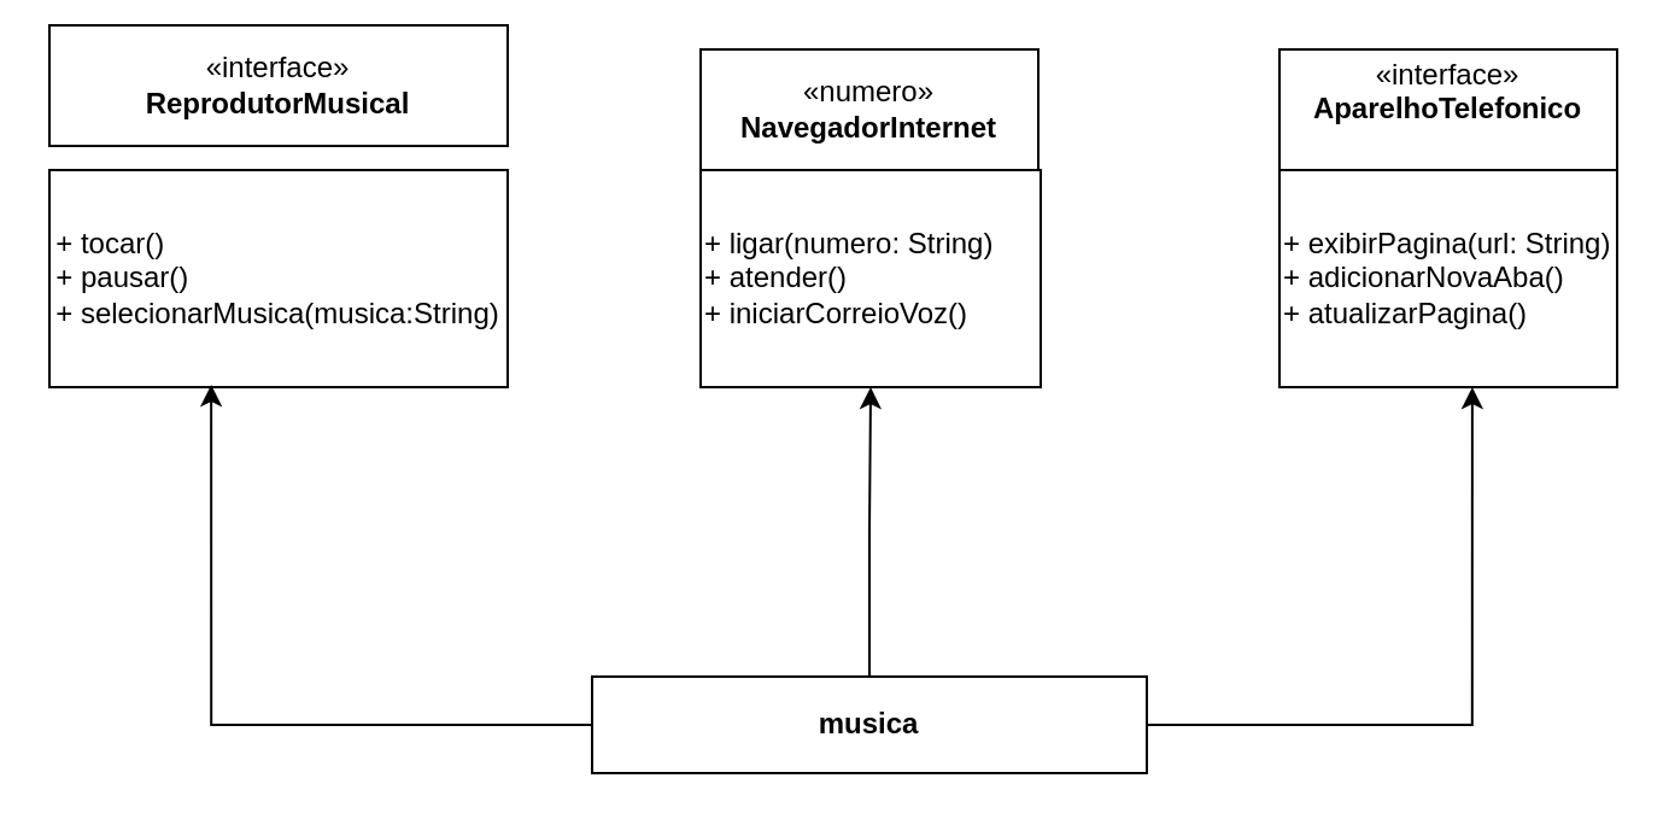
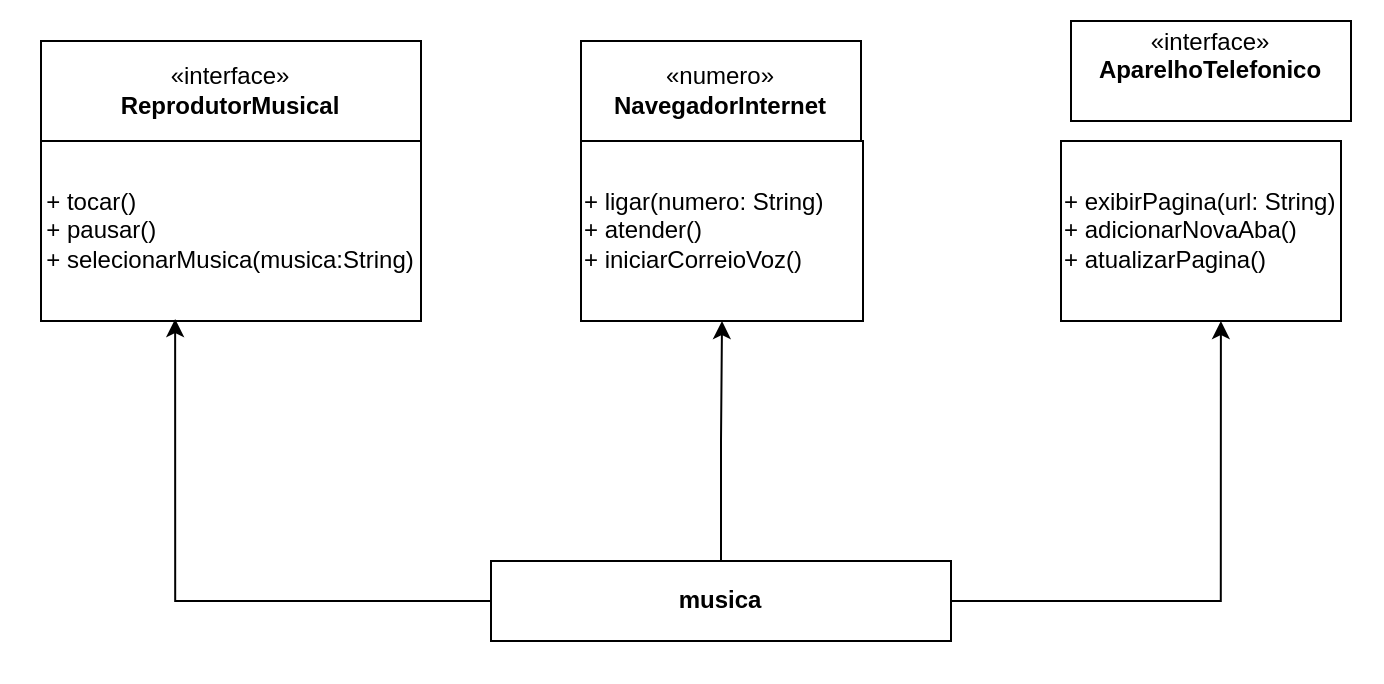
  <mxCell id="0" />
  <mxCell id="1" parent="0" />
- <mxCell id="2" value="«interface»&lt;br&gt;&lt;b&gt;ReprodutorMusical&lt;/b&gt;" style="html=1;whiteSpace=wrap;" vertex="1" parent="1"><mxGeometry x="20" y="10" width="190" height="50" as="geometry" /></mxCell>
+ <mxCell id="2" value="«interface»&lt;br&gt;&lt;b&gt;ReprodutorMusical&lt;/b&gt;" style="html=1;whiteSpace=wrap;" vertex="1" parent="1"><mxGeometry x="20" y="20" width="190" height="50" as="geometry" /></mxCell>
  <mxCell id="3" value="«numero»&lt;br&gt;&lt;b&gt;NavegadorInternet&lt;/b&gt;" style="html=1;whiteSpace=wrap;" vertex="1" parent="1"><mxGeometry x="290" y="20" width="140" height="50" as="geometry" /></mxCell>
- <mxCell id="4" value="«interface»&lt;br&gt;&lt;b&gt;AparelhoTelefonico&lt;br&gt;&lt;br&gt;&lt;/b&gt;" style="html=1;whiteSpace=wrap;" vertex="1" parent="1"><mxGeometry x="530" y="20" width="140" height="50" as="geometry" /></mxCell>
+ <mxCell id="4" value="«interface»&lt;br&gt;&lt;b&gt;AparelhoTelefonico&lt;br&gt;&lt;br&gt;&lt;/b&gt;" style="html=1;whiteSpace=wrap;" vertex="1" parent="1"><mxGeometry x="535" y="10" width="140" height="50" as="geometry" /></mxCell>
  <mxCell id="5" value="&lt;div style=&quot;text-align: left;&quot;&gt;&lt;span data-darkreader-inline-color=&quot;&quot; data-darkreader-inline-bgcolor=&quot;&quot; style=&quot;background-color: initial; color: rgb(0, 0, 0); --darkreader-inline-bgcolor: initial; --darkreader-inline-color: #e8e6e3;&quot;&gt;+ tocar()&lt;/span&gt;&lt;/div&gt;&lt;div style=&quot;text-align: left;&quot;&gt;&lt;span data-darkreader-inline-color=&quot;&quot; data-darkreader-inline-bgcolor=&quot;&quot; style=&quot;background-color: initial; color: rgb(0, 0, 0); --darkreader-inline-bgcolor: initial; --darkreader-inline-color: #e8e6e3;&quot;&gt;+ pausar()&lt;/span&gt;&lt;/div&gt;&lt;div style=&quot;text-align: left;&quot;&gt;&lt;span data-darkreader-inline-color=&quot;&quot; data-darkreader-inline-bgcolor=&quot;&quot; style=&quot;background-color: initial; color: rgb(0, 0, 0); --darkreader-inline-bgcolor: initial; --darkreader-inline-color: #e8e6e3;&quot;&gt;+ selecionarMusica(musica:String)&lt;/span&gt;&lt;/div&gt;" style="rounded=0;whiteSpace=wrap;html=1;" vertex="1" parent="1"><mxGeometry x="20" y="70" width="190" height="90" as="geometry" /></mxCell>
  <mxCell id="6" value="+ ligar(numero: String)&lt;br&gt;+ atender()&lt;br&gt;+ iniciarCorreioVoz()" style="rounded=0;whiteSpace=wrap;html=1;align=left;" vertex="1" parent="1"><mxGeometry x="290" y="70" width="141" height="90" as="geometry" /></mxCell>
  <mxCell id="7" value="+ exibirPagina(url: String)&lt;br&gt;+ adicionarNovaAba()&lt;br&gt;+ atualizarPagina()" style="rounded=0;whiteSpace=wrap;html=1;align=left;" vertex="1" parent="1"><mxGeometry x="530" y="70" width="140" height="90" as="geometry" /></mxCell>
  <mxCell id="8" style="edgeStyle=orthogonalEdgeStyle;rounded=0;orthogonalLoop=1;jettySize=auto;html=1;exitX=0.5;exitY=0;exitDx=0;exitDy=0;entryX=0.5;entryY=1;entryDx=0;entryDy=0;" edge="1" parent="1" source="9" target="6"><mxGeometry relative="1" as="geometry" /></mxCell>
  <mxCell id="9" value="musica" style="rounded=0;whiteSpace=wrap;html=1;fontStyle=1" vertex="1" parent="1"><mxGeometry x="245" y="280" width="230" height="40" as="geometry" /></mxCell>
  <mxCell id="10" style="edgeStyle=orthogonalEdgeStyle;rounded=0;orthogonalLoop=1;jettySize=auto;html=1;exitX=1;exitY=0.5;exitDx=0;exitDy=0;entryX=0.571;entryY=1;entryDx=0;entryDy=0;entryPerimeter=0;" edge="1" parent="1" source="9" target="7"><mxGeometry relative="1" as="geometry" /></mxCell>
  <mxCell id="11" style="edgeStyle=orthogonalEdgeStyle;rounded=0;orthogonalLoop=1;jettySize=auto;html=1;exitX=0;exitY=0.5;exitDx=0;exitDy=0;entryX=0.353;entryY=0.989;entryDx=0;entryDy=0;entryPerimeter=0;" edge="1" parent="1" source="9" target="5"><mxGeometry relative="1" as="geometry" /></mxCell>
